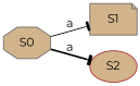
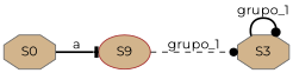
  digraph {
    fontname=Montserrat
    rankdir=LR
    node [color=gray40 fillcolor=tan fontname=Montserrat shape=octagon style=filled]
    edge [arrowhead=tee fontname=Montserrat style=bold]
-   S1 [shape=note]
    S0
-   S2 [color=brown shape=ellipse]
-   S0 -> S1 [label=a style=solid]
+   S2 [color=brown shape=ellipse label=S9]
+   S3
    S0 -> S2 [label=a]
+   S2 -> S3 [arrowhead=dot label=grupo_1 style=dashed]
+   S3 -> S3 [arrowhead=dot label=grupo_1]
  }
